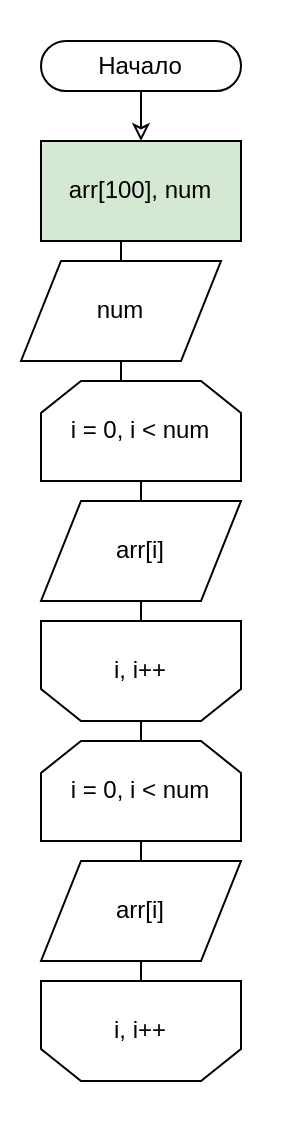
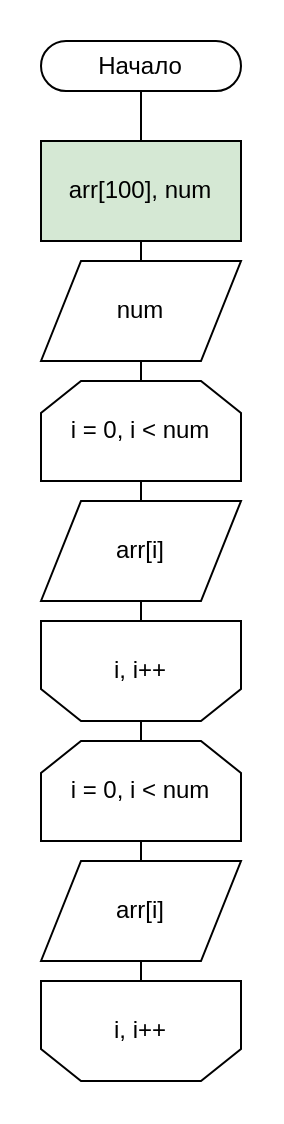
  <mxCell id="0" />
  <mxCell id="1" parent="0" />
- <mxCell id="2" style="edgeStyle=orthogonalEdgeStyle;rounded=0;orthogonalLoop=1;jettySize=auto;html=1;exitX=0.5;exitY=1;exitDx=0;exitDy=0;entryX=0.5;entryY=0;entryDx=0;entryDy=0;endArrow=classic;endFill=0;" edge="1" parent="1" source="3" target="5"><mxGeometry relative="1" as="geometry" /></mxCell>
+ <mxCell id="2" style="edgeStyle=orthogonalEdgeStyle;rounded=0;orthogonalLoop=1;jettySize=auto;html=1;exitX=0.5;exitY=1;exitDx=0;exitDy=0;entryX=0.5;entryY=0;entryDx=0;entryDy=0;endArrow=none;endFill=0;" edge="1" parent="1" source="3" target="5"><mxGeometry relative="1" as="geometry" /></mxCell>
  <mxCell id="3" value="Начало" style="rounded=1;whiteSpace=wrap;html=1;arcSize=50;aspect=fixed;" vertex="1" parent="1"><mxGeometry x="20" y="20" width="100" height="25" as="geometry" /></mxCell>
  <mxCell id="4" style="edgeStyle=orthogonalEdgeStyle;rounded=0;orthogonalLoop=1;jettySize=auto;html=1;exitX=0.5;exitY=1;exitDx=0;exitDy=0;entryX=0.5;entryY=0;entryDx=0;entryDy=0;endArrow=none;endFill=0;" edge="1" parent="1" source="5" target="7"><mxGeometry relative="1" as="geometry" /></mxCell>
  <mxCell id="5" value="arr[100], num" style="rounded=0;whiteSpace=wrap;html=1;aspect=fixed;fillColor=#d5e8d4;" vertex="1" parent="1"><mxGeometry x="20" y="70" width="100" height="50" as="geometry" /></mxCell>
  <mxCell id="6" style="edgeStyle=orthogonalEdgeStyle;rounded=0;orthogonalLoop=1;jettySize=auto;html=1;exitX=0.5;exitY=1;exitDx=0;exitDy=0;endArrow=none;endFill=0;" edge="1" parent="1" source="7" target="9"><mxGeometry relative="1" as="geometry" /></mxCell>
- <mxCell id="7" value="num" style="shape=parallelogram;perimeter=parallelogramPerimeter;whiteSpace=wrap;html=1;fixedSize=1;aspect=fixed;" vertex="1" parent="1"><mxGeometry x="10" y="130" width="100" height="50" as="geometry" /></mxCell>
+ <mxCell id="7" value="num" style="shape=parallelogram;perimeter=parallelogramPerimeter;whiteSpace=wrap;html=1;fixedSize=1;aspect=fixed;" vertex="1" parent="1"><mxGeometry x="20" y="130" width="100" height="50" as="geometry" /></mxCell>
  <mxCell id="8" style="edgeStyle=orthogonalEdgeStyle;rounded=0;orthogonalLoop=1;jettySize=auto;html=1;exitX=0.5;exitY=1;exitDx=0;exitDy=0;entryX=0.5;entryY=0;entryDx=0;entryDy=0;endArrow=none;endFill=0;" edge="1" parent="1" source="9" target="13"><mxGeometry relative="1" as="geometry" /></mxCell>
  <mxCell id="9" value="i = 0, i &amp;lt; num" style="shape=loopLimit;whiteSpace=wrap;html=1;aspect=fixed;" vertex="1" parent="1"><mxGeometry x="20" y="190" width="100" height="50" as="geometry" /></mxCell>
  <mxCell id="10" style="edgeStyle=orthogonalEdgeStyle;rounded=0;orthogonalLoop=1;jettySize=auto;html=1;exitX=0.5;exitY=0;exitDx=0;exitDy=0;entryX=0.5;entryY=0;entryDx=0;entryDy=0;endArrow=none;endFill=0;" edge="1" parent="1" source="11" target="15"><mxGeometry relative="1" as="geometry" /></mxCell>
  <mxCell id="11" value="i, i++" style="shape=loopLimit;whiteSpace=wrap;html=1;aspect=fixed;direction=west;" vertex="1" parent="1"><mxGeometry x="20" y="310" width="100" height="50" as="geometry" /></mxCell>
  <mxCell id="12" style="edgeStyle=orthogonalEdgeStyle;rounded=0;orthogonalLoop=1;jettySize=auto;html=1;exitX=0.5;exitY=1;exitDx=0;exitDy=0;entryX=0.5;entryY=1;entryDx=0;entryDy=0;endArrow=none;endFill=0;" edge="1" parent="1" source="13" target="11"><mxGeometry relative="1" as="geometry" /></mxCell>
  <mxCell id="13" value="arr[i]" style="shape=parallelogram;perimeter=parallelogramPerimeter;whiteSpace=wrap;html=1;fixedSize=1;aspect=fixed;" vertex="1" parent="1"><mxGeometry x="20" y="250" width="100" height="50" as="geometry" /></mxCell>
  <mxCell id="14" style="edgeStyle=orthogonalEdgeStyle;rounded=0;orthogonalLoop=1;jettySize=auto;html=1;exitX=0.5;exitY=1;exitDx=0;exitDy=0;entryX=0.5;entryY=0;entryDx=0;entryDy=0;endArrow=none;endFill=0;" edge="1" parent="1" source="15" target="18"><mxGeometry relative="1" as="geometry" /></mxCell>
  <mxCell id="15" value="i = 0, i &amp;lt; num" style="shape=loopLimit;whiteSpace=wrap;html=1;aspect=fixed;" vertex="1" parent="1"><mxGeometry x="20" y="370" width="100" height="50" as="geometry" /></mxCell>
  <mxCell id="16" value="i, i++" style="shape=loopLimit;whiteSpace=wrap;html=1;aspect=fixed;direction=west;" vertex="1" parent="1"><mxGeometry x="20" y="490" width="100" height="50" as="geometry" /></mxCell>
  <mxCell id="17" style="edgeStyle=orthogonalEdgeStyle;rounded=0;orthogonalLoop=1;jettySize=auto;html=1;exitX=0.5;exitY=1;exitDx=0;exitDy=0;entryX=0.5;entryY=1;entryDx=0;entryDy=0;endArrow=none;endFill=0;" edge="1" parent="1" source="18" target="16"><mxGeometry relative="1" as="geometry" /></mxCell>
  <mxCell id="18" value="arr[i]" style="shape=parallelogram;perimeter=parallelogramPerimeter;whiteSpace=wrap;html=1;fixedSize=1;aspect=fixed;" vertex="1" parent="1"><mxGeometry x="20" y="430" width="100" height="50" as="geometry" /></mxCell>
